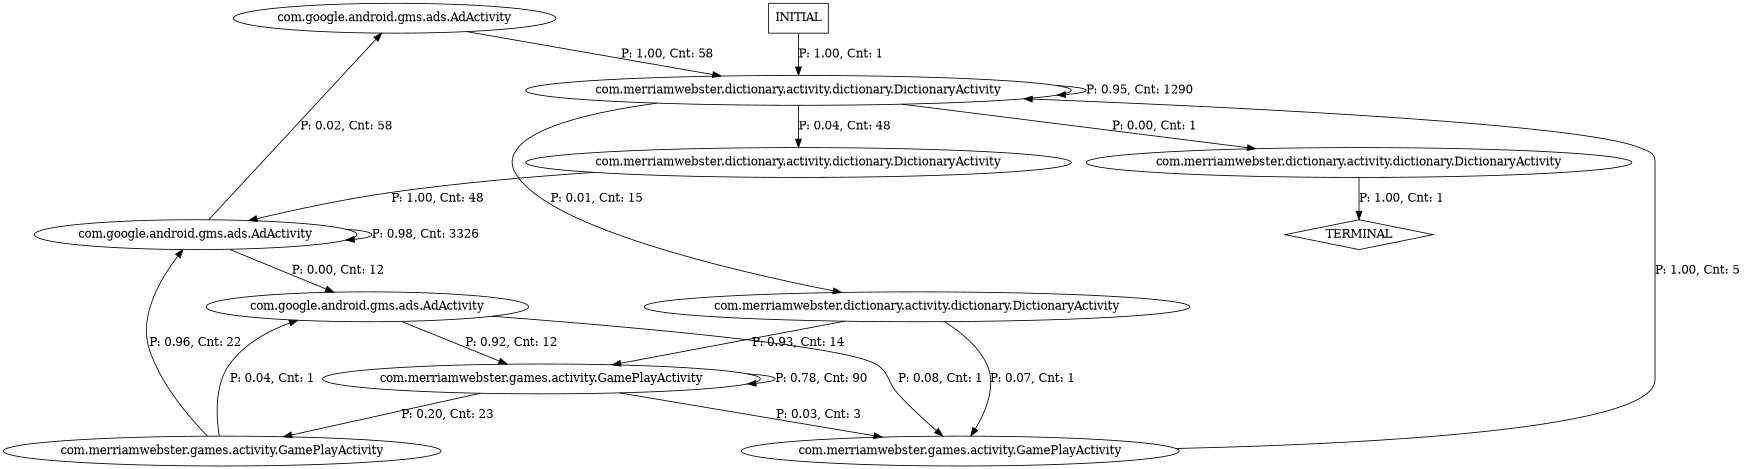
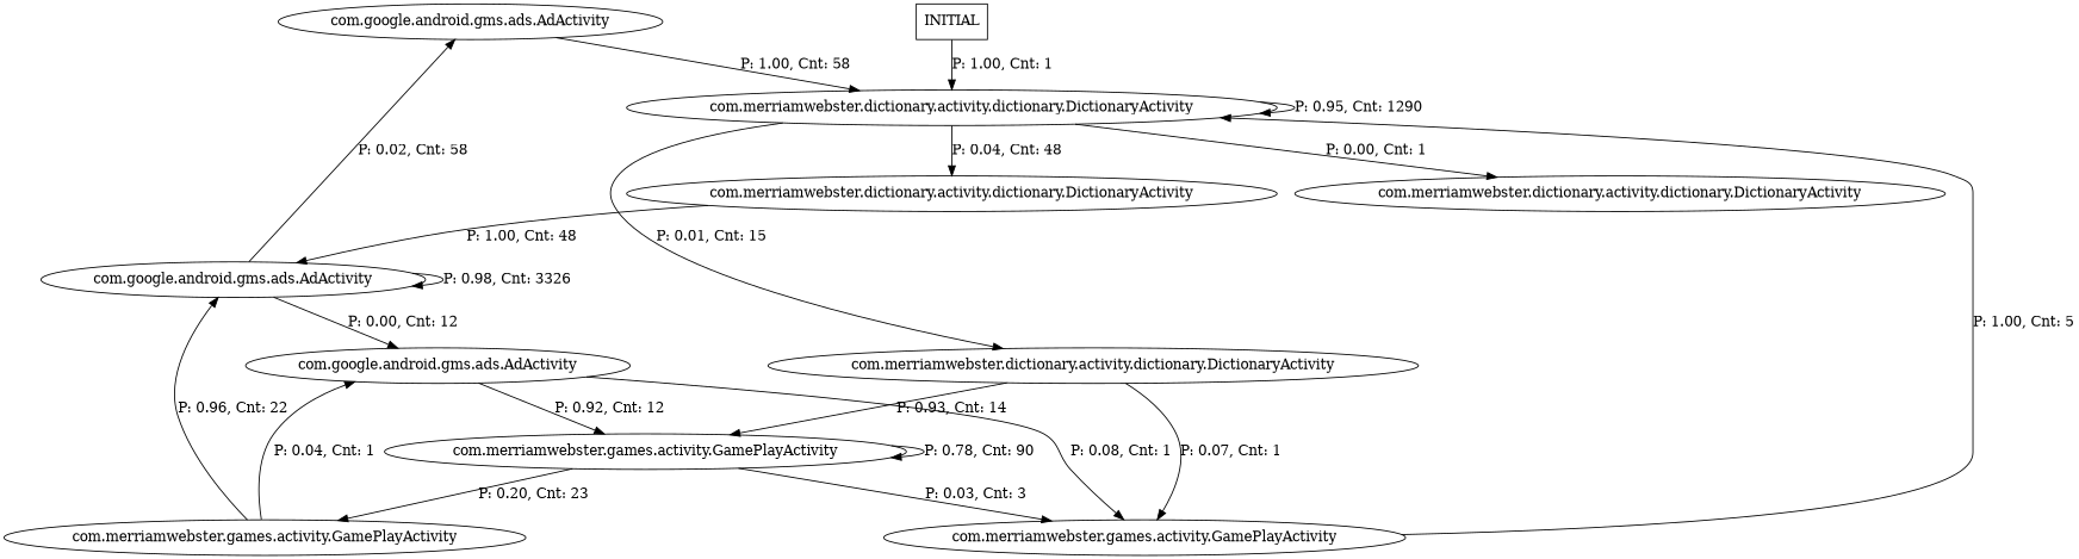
  digraph {
    fontname="DejaVu Serif"
    node [fontname="DejaVu Serif"]
    edge [fontname="DejaVu Serif"]
    n1 [label="com.google.android.gms.ads.AdActivity"]
    n2 [label="com.merriamwebster.dictionary.activity.dictionary.DictionaryActivity"]
    n3 [label="com.google.android.gms.ads.AdActivity"]
    n4 [label="com.merriamwebster.games.activity.GamePlayActivity"]
    n5 [label="com.merriamwebster.games.activity.GamePlayActivity"]
    n6 [label="com.google.android.gms.ads.AdActivity"]
    n7 [label="com.merriamwebster.dictionary.activity.dictionary.DictionaryActivity"]
    n8 [label="com.merriamwebster.dictionary.activity.dictionary.DictionaryActivity"]
-   n9 [label=TERMINAL shape=diamond]
    n10 [label="com.merriamwebster.dictionary.activity.dictionary.DictionaryActivity"]
    n11 [label="com.merriamwebster.games.activity.GamePlayActivity"]
    n12 [label=INITIAL shape=box]
    n1 -> n2 [label="P: 1.00, Cnt: 58"]
    n2 -> n2 [label="P: 0.95, Cnt: 1290"]
    n2 -> n7 [label="P: 0.04, Cnt: 48"]
    n2 -> n8 [label="P: 0.00, Cnt: 1"]
    n2 -> n10 [label="P: 0.01, Cnt: 15"]
    n3 -> n4 [label="P: 0.08, Cnt: 1"]
    n3 -> n5 [label="P: 0.92, Cnt: 12"]
    n4 -> n2 [label="P: 1.00, Cnt: 5"]
    n5 -> n4 [label="P: 0.03, Cnt: 3"]
    n5 -> n5 [label="P: 0.78, Cnt: 90"]
    n5 -> n11 [label="P: 0.20, Cnt: 23"]
    n6 -> n1 [label="P: 0.02, Cnt: 58"]
    n6 -> n3 [label="P: 0.00, Cnt: 12"]
    n6 -> n6 [label="P: 0.98, Cnt: 3326"]
    n7 -> n6 [label="P: 1.00, Cnt: 48"]
-   n8 -> n9 [label="P: 1.00, Cnt: 1"]
    n10 -> n4 [label="P: 0.07, Cnt: 1"]
    n10 -> n5 [label="P: 0.93, Cnt: 14"]
    n11 -> n3 [label="P: 0.04, Cnt: 1"]
    n11 -> n6 [label="P: 0.96, Cnt: 22"]
    n12 -> n2 [label="P: 1.00, Cnt: 1"]
  }
